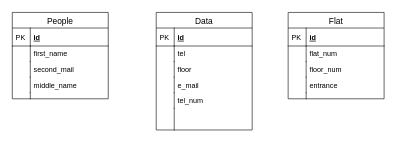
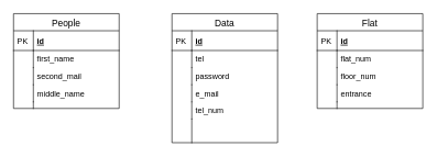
  <mxCell id="0" />
  <mxCell id="1" parent="0" />
  <mxCell id="2" value="People" style="swimlane;fontStyle=0;childLayout=stackLayout;horizontal=1;startSize=26;horizontalStack=0;resizeParent=1;resizeParentMax=0;resizeLast=0;collapsible=1;marginBottom=0;align=center;fontSize=14;" vertex="1" parent="1"><mxGeometry x="20" y="20" width="160" height="144" as="geometry" /></mxCell>
  <mxCell id="3" value="id" style="shape=partialRectangle;top=0;left=0;right=0;bottom=1;align=left;verticalAlign=middle;fillColor=none;spacingLeft=34;spacingRight=4;overflow=hidden;rotatable=0;points=[[0,0.5],[1,0.5]];portConstraint=eastwest;dropTarget=0;fontStyle=5;fontSize=12;" vertex="1" parent="2"><mxGeometry y="26" width="160" height="30" as="geometry" /></mxCell>
  <mxCell id="4" value="PK" style="shape=partialRectangle;top=0;left=0;bottom=0;fillColor=none;align=left;verticalAlign=middle;spacingLeft=4;spacingRight=4;overflow=hidden;rotatable=0;points=[];portConstraint=eastwest;part=1;fontSize=12;" vertex="1" connectable="0" parent="3"><mxGeometry width="30" height="30" as="geometry" /></mxCell>
  <mxCell id="5" value="first_name&#10;" style="shape=partialRectangle;top=0;left=0;right=0;bottom=0;align=left;verticalAlign=top;fillColor=none;spacingLeft=34;spacingRight=4;overflow=hidden;rotatable=0;points=[[0,0.5],[1,0.5]];portConstraint=eastwest;dropTarget=0;fontSize=12;" vertex="1" parent="2"><mxGeometry y="56" width="160" height="26" as="geometry" /></mxCell>
  <mxCell id="6" value="" style="shape=partialRectangle;top=0;left=0;bottom=0;fillColor=none;align=left;verticalAlign=top;spacingLeft=4;spacingRight=4;overflow=hidden;rotatable=0;points=[];portConstraint=eastwest;part=1;fontSize=12;" vertex="1" connectable="0" parent="5"><mxGeometry width="30" height="26" as="geometry" /></mxCell>
  <mxCell id="7" value="second_mail" style="shape=partialRectangle;top=0;left=0;right=0;bottom=0;align=left;verticalAlign=top;fillColor=none;spacingLeft=34;spacingRight=4;overflow=hidden;rotatable=0;points=[[0,0.5],[1,0.5]];portConstraint=eastwest;dropTarget=0;fontSize=12;" vertex="1" parent="2"><mxGeometry y="82" width="160" height="26" as="geometry" /></mxCell>
  <mxCell id="8" value="" style="shape=partialRectangle;top=0;left=0;bottom=0;fillColor=none;align=left;verticalAlign=top;spacingLeft=4;spacingRight=4;overflow=hidden;rotatable=0;points=[];portConstraint=eastwest;part=1;fontSize=12;" vertex="1" connectable="0" parent="7"><mxGeometry width="30" height="26" as="geometry" /></mxCell>
  <mxCell id="9" value="middle_name&#10;" style="shape=partialRectangle;top=0;left=0;right=0;bottom=0;align=left;verticalAlign=top;fillColor=none;spacingLeft=34;spacingRight=4;overflow=hidden;rotatable=0;points=[[0,0.5],[1,0.5]];portConstraint=eastwest;dropTarget=0;fontSize=12;" vertex="1" parent="2"><mxGeometry y="108" width="160" height="26" as="geometry" /></mxCell>
  <mxCell id="10" value="" style="shape=partialRectangle;top=0;left=0;bottom=0;fillColor=none;align=left;verticalAlign=top;spacingLeft=4;spacingRight=4;overflow=hidden;rotatable=0;points=[];portConstraint=eastwest;part=1;fontSize=12;" vertex="1" connectable="0" parent="9"><mxGeometry width="30" height="26" as="geometry" /></mxCell>
  <mxCell id="11" value="" style="shape=partialRectangle;top=0;left=0;right=0;bottom=0;align=left;verticalAlign=top;fillColor=none;spacingLeft=34;spacingRight=4;overflow=hidden;rotatable=0;points=[[0,0.5],[1,0.5]];portConstraint=eastwest;dropTarget=0;fontSize=12;" vertex="1" parent="2"><mxGeometry y="134" width="160" height="10" as="geometry" /></mxCell>
  <mxCell id="12" value="" style="shape=partialRectangle;top=0;left=0;bottom=0;fillColor=none;align=left;verticalAlign=top;spacingLeft=4;spacingRight=4;overflow=hidden;rotatable=0;points=[];portConstraint=eastwest;part=1;fontSize=12;" vertex="1" connectable="0" parent="11"><mxGeometry width="30" height="10" as="geometry" /></mxCell>
  <mxCell id="13" value="Data" style="swimlane;fontStyle=0;childLayout=stackLayout;horizontal=1;startSize=26;horizontalStack=0;resizeParent=1;resizeParentMax=0;resizeLast=0;collapsible=1;marginBottom=0;align=center;fontSize=14;" vertex="1" parent="1"><mxGeometry x="260" y="20" width="160" height="196" as="geometry" /></mxCell>
  <mxCell id="14" value="id" style="shape=partialRectangle;top=0;left=0;right=0;bottom=1;align=left;verticalAlign=middle;fillColor=none;spacingLeft=34;spacingRight=4;overflow=hidden;rotatable=0;points=[[0,0.5],[1,0.5]];portConstraint=eastwest;dropTarget=0;fontStyle=5;fontSize=12;" vertex="1" parent="13"><mxGeometry y="26" width="160" height="30" as="geometry" /></mxCell>
  <mxCell id="15" value="PK" style="shape=partialRectangle;top=0;left=0;bottom=0;fillColor=none;align=left;verticalAlign=middle;spacingLeft=4;spacingRight=4;overflow=hidden;rotatable=0;points=[];portConstraint=eastwest;part=1;fontSize=12;" vertex="1" connectable="0" parent="14"><mxGeometry width="30" height="30" as="geometry" /></mxCell>
  <mxCell id="16" value="tel" style="shape=partialRectangle;top=0;left=0;right=0;bottom=0;align=left;verticalAlign=top;fillColor=none;spacingLeft=34;spacingRight=4;overflow=hidden;rotatable=0;points=[[0,0.5],[1,0.5]];portConstraint=eastwest;dropTarget=0;fontSize=12;" vertex="1" parent="13"><mxGeometry y="56" width="160" height="26" as="geometry" /></mxCell>
  <mxCell id="17" value="" style="shape=partialRectangle;top=0;left=0;bottom=0;fillColor=none;align=left;verticalAlign=top;spacingLeft=4;spacingRight=4;overflow=hidden;rotatable=0;points=[];portConstraint=eastwest;part=1;fontSize=12;" vertex="1" connectable="0" parent="16"><mxGeometry width="30" height="26" as="geometry" /></mxCell>
- <mxCell id="18" value="floor" style="shape=partialRectangle;top=0;left=0;right=0;bottom=0;align=left;verticalAlign=top;fillColor=none;spacingLeft=34;spacingRight=4;overflow=hidden;rotatable=0;points=[[0,0.5],[1,0.5]];portConstraint=eastwest;dropTarget=0;fontSize=12;" vertex="1" parent="13"><mxGeometry y="82" width="160" height="26" as="geometry" /></mxCell>
+ <mxCell id="18" value="password" style="shape=partialRectangle;top=0;left=0;right=0;bottom=0;align=left;verticalAlign=top;fillColor=none;spacingLeft=34;spacingRight=4;overflow=hidden;rotatable=0;points=[[0,0.5],[1,0.5]];portConstraint=eastwest;dropTarget=0;fontSize=12;" vertex="1" parent="13"><mxGeometry y="82" width="160" height="26" as="geometry" /></mxCell>
  <mxCell id="19" value="" style="shape=partialRectangle;top=0;left=0;bottom=0;fillColor=none;align=left;verticalAlign=top;spacingLeft=4;spacingRight=4;overflow=hidden;rotatable=0;points=[];portConstraint=eastwest;part=1;fontSize=12;" vertex="1" connectable="0" parent="18"><mxGeometry width="30" height="26" as="geometry" /></mxCell>
  <mxCell id="20" value="e_mail" style="shape=partialRectangle;top=0;left=0;right=0;bottom=0;align=left;verticalAlign=top;fillColor=none;spacingLeft=34;spacingRight=4;overflow=hidden;rotatable=0;points=[[0,0.5],[1,0.5]];portConstraint=eastwest;dropTarget=0;fontSize=12;" vertex="1" parent="13"><mxGeometry y="108" width="160" height="26" as="geometry" /></mxCell>
  <mxCell id="21" value="" style="shape=partialRectangle;top=0;left=0;bottom=0;fillColor=none;align=left;verticalAlign=top;spacingLeft=4;spacingRight=4;overflow=hidden;rotatable=0;points=[];portConstraint=eastwest;part=1;fontSize=12;" vertex="1" connectable="0" parent="20"><mxGeometry width="30" height="26" as="geometry" /></mxCell>
  <mxCell id="22" value="tel_num&#10;" style="shape=partialRectangle;top=0;left=0;right=0;bottom=0;align=left;verticalAlign=top;fillColor=none;spacingLeft=34;spacingRight=4;overflow=hidden;rotatable=0;points=[[0,0.5],[1,0.5]];portConstraint=eastwest;dropTarget=0;fontSize=12;" vertex="1" parent="13"><mxGeometry y="134" width="160" height="26" as="geometry" /></mxCell>
  <mxCell id="23" value="" style="shape=partialRectangle;top=0;left=0;bottom=0;fillColor=none;align=left;verticalAlign=top;spacingLeft=4;spacingRight=4;overflow=hidden;rotatable=0;points=[];portConstraint=eastwest;part=1;fontSize=12;" vertex="1" connectable="0" parent="22"><mxGeometry width="30" height="26" as="geometry" /></mxCell>
  <mxCell id="24" value="" style="shape=partialRectangle;top=0;left=0;right=0;bottom=0;align=left;verticalAlign=top;fillColor=none;spacingLeft=34;spacingRight=4;overflow=hidden;rotatable=0;points=[[0,0.5],[1,0.5]];portConstraint=eastwest;dropTarget=0;fontSize=12;" vertex="1" parent="13"><mxGeometry y="160" width="160" height="36" as="geometry" /></mxCell>
  <mxCell id="25" value="" style="shape=partialRectangle;top=0;left=0;bottom=0;fillColor=none;align=left;verticalAlign=top;spacingLeft=4;spacingRight=4;overflow=hidden;rotatable=0;points=[];portConstraint=eastwest;part=1;fontSize=12;" vertex="1" connectable="0" parent="24"><mxGeometry width="30" height="36" as="geometry" /></mxCell>
  <mxCell id="26" value="Flat" style="swimlane;fontStyle=0;childLayout=stackLayout;horizontal=1;startSize=26;horizontalStack=0;resizeParent=1;resizeParentMax=0;resizeLast=0;collapsible=1;marginBottom=0;align=center;fontSize=14;" vertex="1" parent="1"><mxGeometry x="480" y="20" width="160" height="144" as="geometry" /></mxCell>
  <mxCell id="27" value="id" style="shape=partialRectangle;top=0;left=0;right=0;bottom=1;align=left;verticalAlign=middle;fillColor=none;spacingLeft=34;spacingRight=4;overflow=hidden;rotatable=0;points=[[0,0.5],[1,0.5]];portConstraint=eastwest;dropTarget=0;fontStyle=5;fontSize=12;" vertex="1" parent="26"><mxGeometry y="26" width="160" height="30" as="geometry" /></mxCell>
  <mxCell id="28" value="PK" style="shape=partialRectangle;top=0;left=0;bottom=0;fillColor=none;align=left;verticalAlign=middle;spacingLeft=4;spacingRight=4;overflow=hidden;rotatable=0;points=[];portConstraint=eastwest;part=1;fontSize=12;" vertex="1" connectable="0" parent="27"><mxGeometry width="30" height="30" as="geometry" /></mxCell>
  <mxCell id="29" value="flat_num" style="shape=partialRectangle;top=0;left=0;right=0;bottom=0;align=left;verticalAlign=top;fillColor=none;spacingLeft=34;spacingRight=4;overflow=hidden;rotatable=0;points=[[0,0.5],[1,0.5]];portConstraint=eastwest;dropTarget=0;fontSize=12;" vertex="1" parent="26"><mxGeometry y="56" width="160" height="26" as="geometry" /></mxCell>
  <mxCell id="30" value="" style="shape=partialRectangle;top=0;left=0;bottom=0;fillColor=none;align=left;verticalAlign=top;spacingLeft=4;spacingRight=4;overflow=hidden;rotatable=0;points=[];portConstraint=eastwest;part=1;fontSize=12;" vertex="1" connectable="0" parent="29"><mxGeometry width="30" height="26" as="geometry" /></mxCell>
  <mxCell id="31" value="floor_num" style="shape=partialRectangle;top=0;left=0;right=0;bottom=0;align=left;verticalAlign=top;fillColor=none;spacingLeft=34;spacingRight=4;overflow=hidden;rotatable=0;points=[[0,0.5],[1,0.5]];portConstraint=eastwest;dropTarget=0;fontSize=12;" vertex="1" parent="26"><mxGeometry y="82" width="160" height="26" as="geometry" /></mxCell>
  <mxCell id="32" value="" style="shape=partialRectangle;top=0;left=0;bottom=0;fillColor=none;align=left;verticalAlign=top;spacingLeft=4;spacingRight=4;overflow=hidden;rotatable=0;points=[];portConstraint=eastwest;part=1;fontSize=12;" vertex="1" connectable="0" parent="31"><mxGeometry width="30" height="26" as="geometry" /></mxCell>
  <mxCell id="33" value="entrance" style="shape=partialRectangle;top=0;left=0;right=0;bottom=0;align=left;verticalAlign=top;fillColor=none;spacingLeft=34;spacingRight=4;overflow=hidden;rotatable=0;points=[[0,0.5],[1,0.5]];portConstraint=eastwest;dropTarget=0;fontSize=12;" vertex="1" parent="26"><mxGeometry y="108" width="160" height="26" as="geometry" /></mxCell>
  <mxCell id="34" value="" style="shape=partialRectangle;top=0;left=0;bottom=0;fillColor=none;align=left;verticalAlign=top;spacingLeft=4;spacingRight=4;overflow=hidden;rotatable=0;points=[];portConstraint=eastwest;part=1;fontSize=12;" vertex="1" connectable="0" parent="33"><mxGeometry width="30" height="26" as="geometry" /></mxCell>
  <mxCell id="35" value="" style="shape=partialRectangle;top=0;left=0;right=0;bottom=0;align=left;verticalAlign=top;fillColor=none;spacingLeft=34;spacingRight=4;overflow=hidden;rotatable=0;points=[[0,0.5],[1,0.5]];portConstraint=eastwest;dropTarget=0;fontSize=12;" vertex="1" parent="26"><mxGeometry y="134" width="160" height="10" as="geometry" /></mxCell>
  <mxCell id="36" value="" style="shape=partialRectangle;top=0;left=0;bottom=0;fillColor=none;align=left;verticalAlign=top;spacingLeft=4;spacingRight=4;overflow=hidden;rotatable=0;points=[];portConstraint=eastwest;part=1;fontSize=12;" vertex="1" connectable="0" parent="35"><mxGeometry width="30" height="10" as="geometry" /></mxCell>
